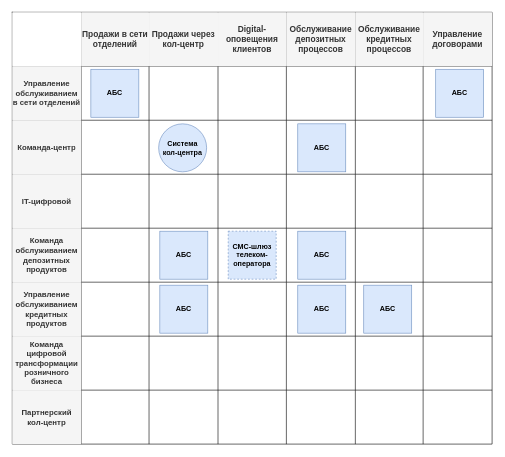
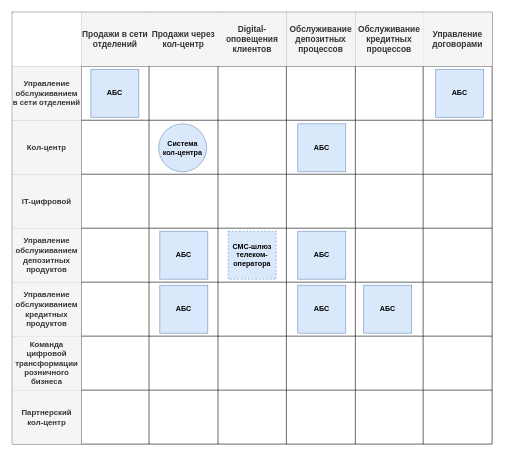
  <mxCell id="0" />
  <mxCell id="1" parent="0" />
  <mxCell id="2" value="" style="shape=table;startSize=0;container=1;collapsible=0;childLayout=tableLayout;fontSize=11;strokeWidth=1;" parent="1" vertex="1"><mxGeometry x="20" y="20" width="800" height="720" as="geometry" /></mxCell>
  <mxCell id="3" value="" style="shape=tableRow;horizontal=0;startSize=0;swimlaneHead=0;swimlaneBody=0;strokeColor=inherit;top=0;left=0;bottom=0;right=0;collapsible=0;dropTarget=0;fillColor=none;points=[[0,0.5],[1,0.5]];portConstraint=eastwest;fontSize=16;" parent="2" vertex="1"><mxGeometry width="800" height="90" as="geometry" /></mxCell>
  <mxCell id="4" value="" style="shape=partialRectangle;html=1;whiteSpace=wrap;connectable=0;strokeColor=inherit;overflow=hidden;fillColor=default;top=0;left=0;bottom=0;right=0;pointerEvents=1;fontSize=16;strokeWidth=0;" parent="3" vertex="1"><mxGeometry width="115" height="90" as="geometry"><mxRectangle width="115" height="90" as="alternateBounds" /></mxGeometry></mxCell>
  <mxCell id="5" value="Продажи в сети отделений" style="shape=partialRectangle;html=1;whiteSpace=wrap;connectable=0;strokeColor=#666666;overflow=hidden;fillColor=#f5f5f5;top=0;left=0;bottom=0;right=0;pointerEvents=1;fontSize=14;fontColor=#333333;fontStyle=1" parent="3" vertex="1"><mxGeometry x="115" width="113" height="90" as="geometry"><mxRectangle width="113" height="90" as="alternateBounds" /></mxGeometry></mxCell>
  <mxCell id="6" value="Продажи через кол-центр" style="shape=partialRectangle;html=1;whiteSpace=wrap;connectable=0;strokeColor=#666666;overflow=hidden;fillColor=#f5f5f5;top=0;left=0;bottom=0;right=0;pointerEvents=1;fontSize=14;fontColor=#333333;fontStyle=1" parent="3" vertex="1"><mxGeometry x="228" width="115" height="90" as="geometry"><mxRectangle width="115" height="90" as="alternateBounds" /></mxGeometry></mxCell>
  <mxCell id="7" value="Digital-оповещения клиентов" style="shape=partialRectangle;html=1;whiteSpace=wrap;connectable=0;strokeColor=#666666;overflow=hidden;fillColor=#f5f5f5;top=0;left=0;bottom=0;right=0;pointerEvents=1;fontSize=14;fontColor=#333333;fontStyle=1" parent="3" vertex="1"><mxGeometry x="343" width="114" height="90" as="geometry"><mxRectangle width="114" height="90" as="alternateBounds" /></mxGeometry></mxCell>
  <mxCell id="8" value="Обслуживание депозитных процессов" style="shape=partialRectangle;html=1;whiteSpace=wrap;connectable=0;strokeColor=#666666;overflow=hidden;fillColor=#f5f5f5;top=0;left=0;bottom=0;right=0;pointerEvents=1;fontSize=14;fontColor=#333333;fontStyle=1" parent="3" vertex="1"><mxGeometry x="457" width="115" height="90" as="geometry"><mxRectangle width="115" height="90" as="alternateBounds" /></mxGeometry></mxCell>
  <mxCell id="9" value="Обслуживание кредитных процессов" style="shape=partialRectangle;html=1;whiteSpace=wrap;connectable=0;strokeColor=#666666;overflow=hidden;fillColor=#f5f5f5;top=0;left=0;bottom=0;right=0;pointerEvents=1;fontSize=14;fontColor=#333333;fontStyle=1" parent="3" vertex="1"><mxGeometry x="572" width="113" height="90" as="geometry"><mxRectangle width="113" height="90" as="alternateBounds" /></mxGeometry></mxCell>
  <mxCell id="10" value="Управление договорами" style="shape=partialRectangle;html=1;whiteSpace=wrap;connectable=0;strokeColor=#666666;overflow=hidden;fillColor=#f5f5f5;top=0;left=0;bottom=0;right=0;pointerEvents=1;fontSize=14;fontColor=#333333;fontStyle=1" parent="3" vertex="1"><mxGeometry x="685" width="115" height="90" as="geometry"><mxRectangle width="115" height="90" as="alternateBounds" /></mxGeometry></mxCell>
  <mxCell id="11" value="" style="shape=tableRow;horizontal=0;startSize=0;swimlaneHead=0;swimlaneBody=0;strokeColor=inherit;top=0;left=0;bottom=0;right=0;collapsible=0;dropTarget=0;fillColor=none;points=[[0,0.5],[1,0.5]];portConstraint=eastwest;fontSize=16;" parent="2" vertex="1"><mxGeometry y="90" width="800" height="90" as="geometry" /></mxCell>
  <mxCell id="12" value="Управление обслуживанием в сети отделений" style="shape=partialRectangle;connectable=0;strokeColor=#666666;overflow=hidden;fillColor=#f5f5f5;top=0;left=0;bottom=0;right=0;pointerEvents=1;fontSize=13;fontColor=#333333;whiteSpace=wrap;html=1;labelPosition=center;verticalLabelPosition=middle;align=center;verticalAlign=middle;fontStyle=1" parent="11" vertex="1"><mxGeometry width="115" height="90" as="geometry"><mxRectangle width="115" height="90" as="alternateBounds" /></mxGeometry></mxCell>
  <mxCell id="13" value="" style="shape=partialRectangle;html=1;whiteSpace=wrap;connectable=0;strokeColor=inherit;overflow=hidden;fillColor=none;top=0;left=0;bottom=0;right=0;pointerEvents=1;fontSize=16;" parent="11" vertex="1"><mxGeometry x="115" width="113" height="90" as="geometry"><mxRectangle width="113" height="90" as="alternateBounds" /></mxGeometry></mxCell>
  <mxCell id="14" value="" style="shape=partialRectangle;html=1;whiteSpace=wrap;connectable=0;strokeColor=inherit;overflow=hidden;fillColor=none;top=0;left=0;bottom=0;right=0;pointerEvents=1;fontSize=16;" parent="11" vertex="1"><mxGeometry x="228" width="115" height="90" as="geometry"><mxRectangle width="115" height="90" as="alternateBounds" /></mxGeometry></mxCell>
  <mxCell id="15" style="shape=partialRectangle;html=1;whiteSpace=wrap;connectable=0;strokeColor=inherit;overflow=hidden;fillColor=none;top=0;left=0;bottom=0;right=0;pointerEvents=1;fontSize=16;" parent="11" vertex="1"><mxGeometry x="343" width="114" height="90" as="geometry"><mxRectangle width="114" height="90" as="alternateBounds" /></mxGeometry></mxCell>
  <mxCell id="16" style="shape=partialRectangle;html=1;whiteSpace=wrap;connectable=0;strokeColor=inherit;overflow=hidden;fillColor=none;top=0;left=0;bottom=0;right=0;pointerEvents=1;fontSize=16;" parent="11" vertex="1"><mxGeometry x="457" width="115" height="90" as="geometry"><mxRectangle width="115" height="90" as="alternateBounds" /></mxGeometry></mxCell>
  <mxCell id="17" style="shape=partialRectangle;html=1;whiteSpace=wrap;connectable=0;strokeColor=inherit;overflow=hidden;fillColor=none;top=0;left=0;bottom=0;right=0;pointerEvents=1;fontSize=16;" parent="11" vertex="1"><mxGeometry x="572" width="113" height="90" as="geometry"><mxRectangle width="113" height="90" as="alternateBounds" /></mxGeometry></mxCell>
  <mxCell id="18" style="shape=partialRectangle;html=1;whiteSpace=wrap;connectable=0;strokeColor=inherit;overflow=hidden;fillColor=none;top=0;left=0;bottom=0;right=0;pointerEvents=1;fontSize=16;" parent="11" vertex="1"><mxGeometry x="685" width="115" height="90" as="geometry"><mxRectangle width="115" height="90" as="alternateBounds" /></mxGeometry></mxCell>
  <mxCell id="19" value="" style="shape=tableRow;horizontal=0;startSize=0;swimlaneHead=0;swimlaneBody=0;strokeColor=inherit;top=0;left=0;bottom=0;right=0;collapsible=0;dropTarget=0;fillColor=none;points=[[0,0.5],[1,0.5]];portConstraint=eastwest;fontSize=16;" parent="2" vertex="1"><mxGeometry y="180" width="800" height="90" as="geometry" /></mxCell>
- <mxCell id="20" value="Команда-центр" style="shape=partialRectangle;html=1;whiteSpace=wrap;connectable=0;strokeColor=#666666;overflow=hidden;fillColor=#f5f5f5;top=0;left=0;bottom=0;right=0;pointerEvents=1;fontSize=13;fontColor=#333333;fontStyle=1" parent="19" vertex="1"><mxGeometry width="115" height="90" as="geometry"><mxRectangle width="115" height="90" as="alternateBounds" /></mxGeometry></mxCell>
+ <mxCell id="20" value="Кол-центр" style="shape=partialRectangle;html=1;whiteSpace=wrap;connectable=0;strokeColor=#666666;overflow=hidden;fillColor=#f5f5f5;top=0;left=0;bottom=0;right=0;pointerEvents=1;fontSize=13;fontColor=#333333;fontStyle=1" parent="19" vertex="1"><mxGeometry width="115" height="90" as="geometry"><mxRectangle width="115" height="90" as="alternateBounds" /></mxGeometry></mxCell>
  <mxCell id="21" value="" style="shape=partialRectangle;html=1;whiteSpace=wrap;connectable=0;strokeColor=inherit;overflow=hidden;fillColor=none;top=0;left=0;bottom=0;right=0;pointerEvents=1;fontSize=16;" parent="19" vertex="1"><mxGeometry x="115" width="113" height="90" as="geometry"><mxRectangle width="113" height="90" as="alternateBounds" /></mxGeometry></mxCell>
  <mxCell id="22" value="" style="shape=partialRectangle;html=1;whiteSpace=wrap;connectable=0;strokeColor=inherit;overflow=hidden;fillColor=none;top=0;left=0;bottom=0;right=0;pointerEvents=1;fontSize=16;" parent="19" vertex="1"><mxGeometry x="228" width="115" height="90" as="geometry"><mxRectangle width="115" height="90" as="alternateBounds" /></mxGeometry></mxCell>
  <mxCell id="23" style="shape=partialRectangle;html=1;whiteSpace=wrap;connectable=0;strokeColor=inherit;overflow=hidden;fillColor=none;top=0;left=0;bottom=0;right=0;pointerEvents=1;fontSize=16;" parent="19" vertex="1"><mxGeometry x="343" width="114" height="90" as="geometry"><mxRectangle width="114" height="90" as="alternateBounds" /></mxGeometry></mxCell>
  <mxCell id="24" style="shape=partialRectangle;html=1;whiteSpace=wrap;connectable=0;strokeColor=inherit;overflow=hidden;fillColor=none;top=0;left=0;bottom=0;right=0;pointerEvents=1;fontSize=16;" parent="19" vertex="1"><mxGeometry x="457" width="115" height="90" as="geometry"><mxRectangle width="115" height="90" as="alternateBounds" /></mxGeometry></mxCell>
  <mxCell id="25" style="shape=partialRectangle;html=1;whiteSpace=wrap;connectable=0;strokeColor=inherit;overflow=hidden;fillColor=none;top=0;left=0;bottom=0;right=0;pointerEvents=1;fontSize=16;" parent="19" vertex="1"><mxGeometry x="572" width="113" height="90" as="geometry"><mxRectangle width="113" height="90" as="alternateBounds" /></mxGeometry></mxCell>
  <mxCell id="26" style="shape=partialRectangle;html=1;whiteSpace=wrap;connectable=0;strokeColor=inherit;overflow=hidden;fillColor=none;top=0;left=0;bottom=0;right=0;pointerEvents=1;fontSize=16;" parent="19" vertex="1"><mxGeometry x="685" width="115" height="90" as="geometry"><mxRectangle width="115" height="90" as="alternateBounds" /></mxGeometry></mxCell>
  <mxCell id="27" style="shape=tableRow;horizontal=0;startSize=0;swimlaneHead=0;swimlaneBody=0;strokeColor=inherit;top=0;left=0;bottom=0;right=0;collapsible=0;dropTarget=0;fillColor=none;points=[[0,0.5],[1,0.5]];portConstraint=eastwest;fontSize=16;" parent="2" vertex="1"><mxGeometry y="270" width="800" height="90" as="geometry" /></mxCell>
  <mxCell id="28" value="IT-цифровой" style="shape=partialRectangle;html=1;whiteSpace=wrap;connectable=0;strokeColor=#666666;overflow=hidden;fillColor=#f5f5f5;top=0;left=0;bottom=0;right=0;pointerEvents=1;fontSize=13;fontColor=#333333;fontStyle=1" parent="27" vertex="1"><mxGeometry width="115" height="90" as="geometry"><mxRectangle width="115" height="90" as="alternateBounds" /></mxGeometry></mxCell>
  <mxCell id="29" style="shape=partialRectangle;html=1;whiteSpace=wrap;connectable=0;strokeColor=inherit;overflow=hidden;fillColor=none;top=0;left=0;bottom=0;right=0;pointerEvents=1;fontSize=16;" parent="27" vertex="1"><mxGeometry x="115" width="113" height="90" as="geometry"><mxRectangle width="113" height="90" as="alternateBounds" /></mxGeometry></mxCell>
  <mxCell id="30" style="shape=partialRectangle;html=1;whiteSpace=wrap;connectable=0;strokeColor=inherit;overflow=hidden;fillColor=none;top=0;left=0;bottom=0;right=0;pointerEvents=1;fontSize=16;" parent="27" vertex="1"><mxGeometry x="228" width="115" height="90" as="geometry"><mxRectangle width="115" height="90" as="alternateBounds" /></mxGeometry></mxCell>
  <mxCell id="31" style="shape=partialRectangle;html=1;whiteSpace=wrap;connectable=0;strokeColor=inherit;overflow=hidden;fillColor=none;top=0;left=0;bottom=0;right=0;pointerEvents=1;fontSize=16;" parent="27" vertex="1"><mxGeometry x="343" width="114" height="90" as="geometry"><mxRectangle width="114" height="90" as="alternateBounds" /></mxGeometry></mxCell>
  <mxCell id="32" style="shape=partialRectangle;html=1;whiteSpace=wrap;connectable=0;strokeColor=inherit;overflow=hidden;fillColor=none;top=0;left=0;bottom=0;right=0;pointerEvents=1;fontSize=16;" parent="27" vertex="1"><mxGeometry x="457" width="115" height="90" as="geometry"><mxRectangle width="115" height="90" as="alternateBounds" /></mxGeometry></mxCell>
  <mxCell id="33" style="shape=partialRectangle;html=1;whiteSpace=wrap;connectable=0;strokeColor=inherit;overflow=hidden;fillColor=none;top=0;left=0;bottom=0;right=0;pointerEvents=1;fontSize=16;" parent="27" vertex="1"><mxGeometry x="572" width="113" height="90" as="geometry"><mxRectangle width="113" height="90" as="alternateBounds" /></mxGeometry></mxCell>
  <mxCell id="34" style="shape=partialRectangle;html=1;whiteSpace=wrap;connectable=0;strokeColor=inherit;overflow=hidden;fillColor=none;top=0;left=0;bottom=0;right=0;pointerEvents=1;fontSize=16;" parent="27" vertex="1"><mxGeometry x="685" width="115" height="90" as="geometry"><mxRectangle width="115" height="90" as="alternateBounds" /></mxGeometry></mxCell>
  <mxCell id="35" style="shape=tableRow;horizontal=0;startSize=0;swimlaneHead=0;swimlaneBody=0;strokeColor=inherit;top=0;left=0;bottom=0;right=0;collapsible=0;dropTarget=0;fillColor=none;points=[[0,0.5],[1,0.5]];portConstraint=eastwest;fontSize=16;" parent="2" vertex="1"><mxGeometry y="360" width="800" height="90" as="geometry" /></mxCell>
- <mxCell id="36" value="Команда обслуживанием депозитных продуктов" style="shape=partialRectangle;html=1;whiteSpace=wrap;connectable=0;strokeColor=#666666;overflow=hidden;fillColor=#f5f5f5;top=0;left=0;bottom=0;right=0;pointerEvents=1;fontSize=13;fontColor=#333333;fontStyle=1" parent="35" vertex="1"><mxGeometry width="115" height="90" as="geometry"><mxRectangle width="115" height="90" as="alternateBounds" /></mxGeometry></mxCell>
+ <mxCell id="36" value="Управление обслуживанием депозитных продуктов" style="shape=partialRectangle;html=1;whiteSpace=wrap;connectable=0;strokeColor=#666666;overflow=hidden;fillColor=#f5f5f5;top=0;left=0;bottom=0;right=0;pointerEvents=1;fontSize=13;fontColor=#333333;fontStyle=1" parent="35" vertex="1"><mxGeometry width="115" height="90" as="geometry"><mxRectangle width="115" height="90" as="alternateBounds" /></mxGeometry></mxCell>
  <mxCell id="37" style="shape=partialRectangle;html=1;whiteSpace=wrap;connectable=0;strokeColor=inherit;overflow=hidden;fillColor=none;top=0;left=0;bottom=0;right=0;pointerEvents=1;fontSize=16;" parent="35" vertex="1"><mxGeometry x="115" width="113" height="90" as="geometry"><mxRectangle width="113" height="90" as="alternateBounds" /></mxGeometry></mxCell>
  <mxCell id="38" style="shape=partialRectangle;html=1;whiteSpace=wrap;connectable=0;strokeColor=inherit;overflow=hidden;fillColor=none;top=0;left=0;bottom=0;right=0;pointerEvents=1;fontSize=16;" parent="35" vertex="1"><mxGeometry x="228" width="115" height="90" as="geometry"><mxRectangle width="115" height="90" as="alternateBounds" /></mxGeometry></mxCell>
  <mxCell id="39" style="shape=partialRectangle;html=1;whiteSpace=wrap;connectable=0;strokeColor=inherit;overflow=hidden;fillColor=none;top=0;left=0;bottom=0;right=0;pointerEvents=1;fontSize=16;" parent="35" vertex="1"><mxGeometry x="343" width="114" height="90" as="geometry"><mxRectangle width="114" height="90" as="alternateBounds" /></mxGeometry></mxCell>
  <mxCell id="40" style="shape=partialRectangle;html=1;whiteSpace=wrap;connectable=0;strokeColor=inherit;overflow=hidden;fillColor=none;top=0;left=0;bottom=0;right=0;pointerEvents=1;fontSize=16;" parent="35" vertex="1"><mxGeometry x="457" width="115" height="90" as="geometry"><mxRectangle width="115" height="90" as="alternateBounds" /></mxGeometry></mxCell>
  <mxCell id="41" style="shape=partialRectangle;html=1;whiteSpace=wrap;connectable=0;strokeColor=inherit;overflow=hidden;fillColor=none;top=0;left=0;bottom=0;right=0;pointerEvents=1;fontSize=16;" parent="35" vertex="1"><mxGeometry x="572" width="113" height="90" as="geometry"><mxRectangle width="113" height="90" as="alternateBounds" /></mxGeometry></mxCell>
  <mxCell id="42" style="shape=partialRectangle;html=1;whiteSpace=wrap;connectable=0;strokeColor=inherit;overflow=hidden;fillColor=none;top=0;left=0;bottom=0;right=0;pointerEvents=1;fontSize=16;" parent="35" vertex="1"><mxGeometry x="685" width="115" height="90" as="geometry"><mxRectangle width="115" height="90" as="alternateBounds" /></mxGeometry></mxCell>
  <mxCell id="43" style="shape=tableRow;horizontal=0;startSize=0;swimlaneHead=0;swimlaneBody=0;strokeColor=inherit;top=0;left=0;bottom=0;right=0;collapsible=0;dropTarget=0;fillColor=none;points=[[0,0.5],[1,0.5]];portConstraint=eastwest;fontSize=16;" parent="2" vertex="1"><mxGeometry y="450" width="800" height="90" as="geometry" /></mxCell>
  <mxCell id="44" value="Управление обслуживанием кредитных продуктов" style="shape=partialRectangle;html=1;whiteSpace=wrap;connectable=0;strokeColor=#000000;overflow=hidden;fillColor=#f5f5f5;top=0;left=0;bottom=0;right=0;pointerEvents=1;fontSize=13;fontColor=#333333;strokeWidth=5;labelBorderColor=none;fontStyle=1" parent="43" vertex="1"><mxGeometry width="115" height="90" as="geometry"><mxRectangle width="115" height="90" as="alternateBounds" /></mxGeometry></mxCell>
  <mxCell id="45" style="shape=partialRectangle;html=1;whiteSpace=wrap;connectable=0;strokeColor=inherit;overflow=hidden;fillColor=none;top=0;left=0;bottom=0;right=0;pointerEvents=1;fontSize=16;" parent="43" vertex="1"><mxGeometry x="115" width="113" height="90" as="geometry"><mxRectangle width="113" height="90" as="alternateBounds" /></mxGeometry></mxCell>
  <mxCell id="46" style="shape=partialRectangle;html=1;whiteSpace=wrap;connectable=0;strokeColor=inherit;overflow=hidden;fillColor=none;top=0;left=0;bottom=0;right=0;pointerEvents=1;fontSize=16;" parent="43" vertex="1"><mxGeometry x="228" width="115" height="90" as="geometry"><mxRectangle width="115" height="90" as="alternateBounds" /></mxGeometry></mxCell>
  <mxCell id="47" style="shape=partialRectangle;html=1;whiteSpace=wrap;connectable=0;strokeColor=inherit;overflow=hidden;fillColor=none;top=0;left=0;bottom=0;right=0;pointerEvents=1;fontSize=16;" parent="43" vertex="1"><mxGeometry x="343" width="114" height="90" as="geometry"><mxRectangle width="114" height="90" as="alternateBounds" /></mxGeometry></mxCell>
  <mxCell id="48" style="shape=partialRectangle;html=1;whiteSpace=wrap;connectable=0;strokeColor=inherit;overflow=hidden;fillColor=none;top=0;left=0;bottom=0;right=0;pointerEvents=1;fontSize=16;" parent="43" vertex="1"><mxGeometry x="457" width="115" height="90" as="geometry"><mxRectangle width="115" height="90" as="alternateBounds" /></mxGeometry></mxCell>
  <mxCell id="49" style="shape=partialRectangle;html=1;whiteSpace=wrap;connectable=0;strokeColor=inherit;overflow=hidden;fillColor=none;top=0;left=0;bottom=0;right=0;pointerEvents=1;fontSize=16;" parent="43" vertex="1"><mxGeometry x="572" width="113" height="90" as="geometry"><mxRectangle width="113" height="90" as="alternateBounds" /></mxGeometry></mxCell>
  <mxCell id="50" style="shape=partialRectangle;html=1;whiteSpace=wrap;connectable=0;strokeColor=inherit;overflow=hidden;fillColor=none;top=0;left=0;bottom=0;right=0;pointerEvents=1;fontSize=16;" parent="43" vertex="1"><mxGeometry x="685" width="115" height="90" as="geometry"><mxRectangle width="115" height="90" as="alternateBounds" /></mxGeometry></mxCell>
  <mxCell id="51" style="shape=tableRow;horizontal=0;startSize=0;swimlaneHead=0;swimlaneBody=0;strokeColor=inherit;top=0;left=0;bottom=0;right=0;collapsible=0;dropTarget=0;fillColor=none;points=[[0,0.5],[1,0.5]];portConstraint=eastwest;fontSize=16;" parent="2" vertex="1"><mxGeometry y="540" width="800" height="90" as="geometry" /></mxCell>
  <mxCell id="52" value="Команда цифровой трансформации розничного бизнеса" style="shape=partialRectangle;html=1;whiteSpace=wrap;connectable=0;strokeColor=default;overflow=hidden;fillColor=#f5f5f5;top=0;left=0;bottom=0;right=0;pointerEvents=1;fontSize=13;fontColor=#333333;gradientColor=none;fontStyle=1" parent="51" vertex="1"><mxGeometry width="115" height="90" as="geometry"><mxRectangle width="115" height="90" as="alternateBounds" /></mxGeometry></mxCell>
  <mxCell id="53" style="shape=partialRectangle;html=1;whiteSpace=wrap;connectable=0;strokeColor=inherit;overflow=hidden;fillColor=none;top=0;left=0;bottom=0;right=0;pointerEvents=1;fontSize=16;" parent="51" vertex="1"><mxGeometry x="115" width="113" height="90" as="geometry"><mxRectangle width="113" height="90" as="alternateBounds" /></mxGeometry></mxCell>
  <mxCell id="54" style="shape=partialRectangle;html=1;whiteSpace=wrap;connectable=0;strokeColor=inherit;overflow=hidden;fillColor=none;top=0;left=0;bottom=0;right=0;pointerEvents=1;fontSize=16;" parent="51" vertex="1"><mxGeometry x="228" width="115" height="90" as="geometry"><mxRectangle width="115" height="90" as="alternateBounds" /></mxGeometry></mxCell>
  <mxCell id="55" style="shape=partialRectangle;html=1;whiteSpace=wrap;connectable=0;strokeColor=inherit;overflow=hidden;fillColor=none;top=0;left=0;bottom=0;right=0;pointerEvents=1;fontSize=16;" parent="51" vertex="1"><mxGeometry x="343" width="114" height="90" as="geometry"><mxRectangle width="114" height="90" as="alternateBounds" /></mxGeometry></mxCell>
  <mxCell id="56" style="shape=partialRectangle;html=1;whiteSpace=wrap;connectable=0;strokeColor=inherit;overflow=hidden;fillColor=none;top=0;left=0;bottom=0;right=0;pointerEvents=1;fontSize=16;" parent="51" vertex="1"><mxGeometry x="457" width="115" height="90" as="geometry"><mxRectangle width="115" height="90" as="alternateBounds" /></mxGeometry></mxCell>
  <mxCell id="57" style="shape=partialRectangle;html=1;whiteSpace=wrap;connectable=0;strokeColor=inherit;overflow=hidden;fillColor=none;top=0;left=0;bottom=0;right=0;pointerEvents=1;fontSize=16;" parent="51" vertex="1"><mxGeometry x="572" width="113" height="90" as="geometry"><mxRectangle width="113" height="90" as="alternateBounds" /></mxGeometry></mxCell>
  <mxCell id="58" style="shape=partialRectangle;html=1;whiteSpace=wrap;connectable=0;strokeColor=inherit;overflow=hidden;fillColor=none;top=0;left=0;bottom=0;right=0;pointerEvents=1;fontSize=16;" parent="51" vertex="1"><mxGeometry x="685" width="115" height="90" as="geometry"><mxRectangle width="115" height="90" as="alternateBounds" /></mxGeometry></mxCell>
  <mxCell id="59" style="shape=tableRow;horizontal=0;startSize=0;swimlaneHead=0;swimlaneBody=0;strokeColor=inherit;top=0;left=0;bottom=0;right=0;collapsible=0;dropTarget=0;fillColor=none;points=[[0,0.5],[1,0.5]];portConstraint=eastwest;fontSize=16;" vertex="1" parent="2"><mxGeometry y="630" width="800" height="90" as="geometry" /></mxCell>
  <mxCell id="60" value="Партнерский кол-центр" style="shape=partialRectangle;html=1;whiteSpace=wrap;connectable=0;strokeColor=default;overflow=hidden;fillColor=#f5f5f5;top=0;left=0;bottom=0;right=0;pointerEvents=1;fontSize=13;fontColor=#333333;gradientColor=none;fontStyle=1" vertex="1" parent="59"><mxGeometry width="115" height="90" as="geometry"><mxRectangle width="115" height="90" as="alternateBounds" /></mxGeometry></mxCell>
  <mxCell id="61" style="shape=partialRectangle;html=1;whiteSpace=wrap;connectable=0;strokeColor=inherit;overflow=hidden;fillColor=none;top=0;left=0;bottom=0;right=0;pointerEvents=1;fontSize=16;" vertex="1" parent="59"><mxGeometry x="115" width="113" height="90" as="geometry"><mxRectangle width="113" height="90" as="alternateBounds" /></mxGeometry></mxCell>
  <mxCell id="62" style="shape=partialRectangle;html=1;whiteSpace=wrap;connectable=0;strokeColor=inherit;overflow=hidden;fillColor=none;top=0;left=0;bottom=0;right=0;pointerEvents=1;fontSize=16;" vertex="1" parent="59"><mxGeometry x="228" width="115" height="90" as="geometry"><mxRectangle width="115" height="90" as="alternateBounds" /></mxGeometry></mxCell>
  <mxCell id="63" style="shape=partialRectangle;html=1;whiteSpace=wrap;connectable=0;strokeColor=inherit;overflow=hidden;fillColor=none;top=0;left=0;bottom=0;right=0;pointerEvents=1;fontSize=16;" vertex="1" parent="59"><mxGeometry x="343" width="114" height="90" as="geometry"><mxRectangle width="114" height="90" as="alternateBounds" /></mxGeometry></mxCell>
  <mxCell id="64" style="shape=partialRectangle;html=1;whiteSpace=wrap;connectable=0;strokeColor=inherit;overflow=hidden;fillColor=none;top=0;left=0;bottom=0;right=0;pointerEvents=1;fontSize=16;" vertex="1" parent="59"><mxGeometry x="457" width="115" height="90" as="geometry"><mxRectangle width="115" height="90" as="alternateBounds" /></mxGeometry></mxCell>
  <mxCell id="65" style="shape=partialRectangle;html=1;whiteSpace=wrap;connectable=0;strokeColor=inherit;overflow=hidden;fillColor=none;top=0;left=0;bottom=0;right=0;pointerEvents=1;fontSize=16;" vertex="1" parent="59"><mxGeometry x="572" width="113" height="90" as="geometry"><mxRectangle width="113" height="90" as="alternateBounds" /></mxGeometry></mxCell>
  <mxCell id="66" style="shape=partialRectangle;html=1;whiteSpace=wrap;connectable=0;strokeColor=inherit;overflow=hidden;fillColor=none;top=0;left=0;bottom=0;right=0;pointerEvents=1;fontSize=16;" vertex="1" parent="59"><mxGeometry x="685" width="115" height="90" as="geometry"><mxRectangle width="115" height="90" as="alternateBounds" /></mxGeometry></mxCell>
  <mxCell id="67" value="Система кол-центра" style="ellipse;whiteSpace=wrap;html=1;aspect=fixed;fillColor=#dae8fc;strokeColor=#6c8ebf;fontStyle=1;" parent="1" vertex="1"><mxGeometry x="264" y="206" width="80" height="80" as="geometry" /></mxCell>
  <mxCell id="68" value="АБС" style="whiteSpace=wrap;html=1;aspect=fixed;fillColor=#dae8fc;strokeColor=#6c8ebf;fontStyle=1" parent="1" vertex="1"><mxGeometry x="496" y="206" width="80" height="80" as="geometry" /></mxCell>
  <mxCell id="69" value="АБС" style="whiteSpace=wrap;html=1;aspect=fixed;fillColor=#dae8fc;strokeColor=#6c8ebf;fontStyle=1" parent="1" vertex="1"><mxGeometry x="266" y="385" width="80" height="80" as="geometry" /></mxCell>
  <mxCell id="70" value="АБС" style="whiteSpace=wrap;html=1;aspect=fixed;fillColor=#dae8fc;strokeColor=#6c8ebf;fontStyle=1" parent="1" vertex="1"><mxGeometry x="606" y="475" width="80" height="80" as="geometry" /></mxCell>
  <mxCell id="71" value="АБС" style="whiteSpace=wrap;html=1;aspect=fixed;fillColor=#dae8fc;strokeColor=#6c8ebf;fontStyle=1" parent="1" vertex="1"><mxGeometry x="726" y="115" width="80" height="80" as="geometry" /></mxCell>
  <mxCell id="72" value="СМС-шлюз телеком-оператора" style="whiteSpace=wrap;html=1;aspect=fixed;fillColor=#dae8fc;strokeColor=#6c8ebf;fontStyle=1;dashed=1;" vertex="1" parent="1"><mxGeometry x="380" y="385" width="80" height="80" as="geometry" /></mxCell>
  <mxCell id="73" value="АБС" style="whiteSpace=wrap;html=1;aspect=fixed;fillColor=#dae8fc;strokeColor=#6c8ebf;fontStyle=1" vertex="1" parent="1"><mxGeometry x="266" y="475" width="80" height="80" as="geometry" /></mxCell>
  <mxCell id="74" value="АБС" style="whiteSpace=wrap;html=1;aspect=fixed;fillColor=#dae8fc;strokeColor=#6c8ebf;fontStyle=1" vertex="1" parent="1"><mxGeometry x="496" y="385" width="80" height="80" as="geometry" /></mxCell>
  <mxCell id="75" value="АБС" style="whiteSpace=wrap;html=1;aspect=fixed;fillColor=#dae8fc;strokeColor=#6c8ebf;fontStyle=1" vertex="1" parent="1"><mxGeometry x="496" y="475" width="80" height="80" as="geometry" /></mxCell>
  <mxCell id="76" value="АБС" style="whiteSpace=wrap;html=1;aspect=fixed;fillColor=#dae8fc;strokeColor=#6c8ebf;fontStyle=1" vertex="1" parent="1"><mxGeometry x="151" y="115" width="80" height="80" as="geometry" /></mxCell>
